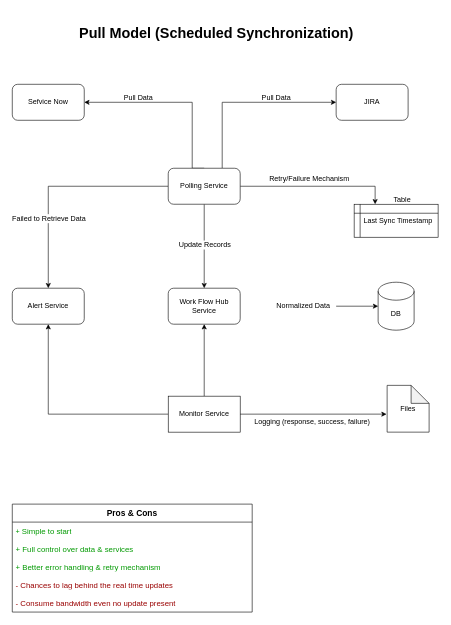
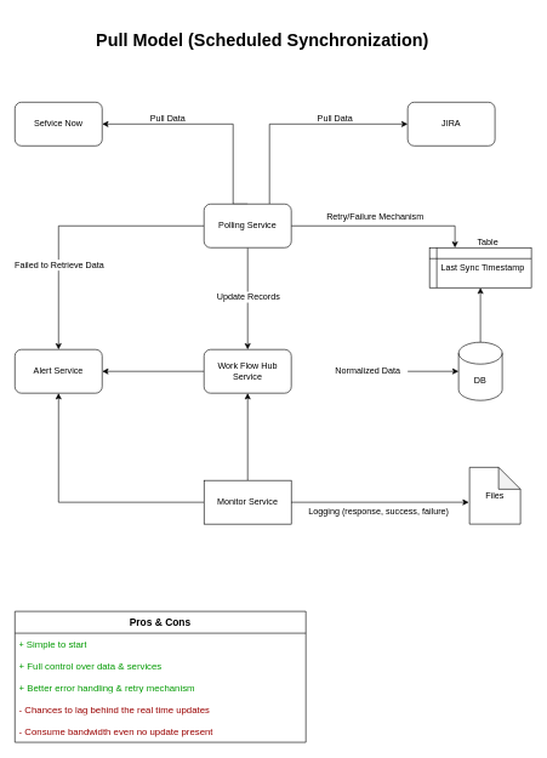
  <mxCell id="0" />
  <mxCell id="1" parent="0" />
  <mxCell id="2" style="edgeStyle=orthogonalEdgeStyle;rounded=0;orthogonalLoop=1;jettySize=auto;html=1;exitX=0.5;exitY=0;exitDx=0;exitDy=0;entryX=1;entryY=0.5;entryDx=0;entryDy=0;" parent="1" source="9" target="11" edge="1"><mxGeometry relative="1" as="geometry"><Array as="points"><mxPoint x="320" y="280" /><mxPoint x="320" y="170" /></Array></mxGeometry></mxCell>
  <mxCell id="3" style="edgeStyle=orthogonalEdgeStyle;rounded=0;orthogonalLoop=1;jettySize=auto;html=1;exitX=0.75;exitY=0;exitDx=0;exitDy=0;entryX=0;entryY=0.5;entryDx=0;entryDy=0;" parent="1" source="9" target="10" edge="1"><mxGeometry relative="1" as="geometry" /></mxCell>
  <mxCell id="4" style="edgeStyle=orthogonalEdgeStyle;rounded=0;orthogonalLoop=1;jettySize=auto;html=1;exitX=0.5;exitY=1;exitDx=0;exitDy=0;entryX=0.5;entryY=0;entryDx=0;entryDy=0;" parent="1" source="9" target="14" edge="1"><mxGeometry relative="1" as="geometry" /></mxCell>
  <mxCell id="5" value="&lt;font style=&quot;font-size: 12px;&quot;&gt;Update Records&lt;/font&gt;" style="edgeLabel;html=1;align=center;verticalAlign=middle;resizable=0;points=[];" parent="4" vertex="1" connectable="0"><mxGeometry x="-0.05" y="4" relative="1" as="geometry"><mxPoint x="-4" as="offset" /></mxGeometry></mxCell>
  <mxCell id="6" style="edgeStyle=orthogonalEdgeStyle;rounded=0;orthogonalLoop=1;jettySize=auto;html=1;exitX=1;exitY=0.5;exitDx=0;exitDy=0;entryX=0.25;entryY=0;entryDx=0;entryDy=0;" parent="1" source="9" target="18" edge="1"><mxGeometry relative="1" as="geometry" /></mxCell>
  <mxCell id="7" style="edgeStyle=orthogonalEdgeStyle;rounded=0;orthogonalLoop=1;jettySize=auto;html=1;exitX=0;exitY=0.5;exitDx=0;exitDy=0;entryX=0.5;entryY=0;entryDx=0;entryDy=0;" parent="1" source="9" target="22" edge="1"><mxGeometry relative="1" as="geometry" /></mxCell>
  <mxCell id="8" value="&lt;font style=&quot;font-size: 12px;&quot;&gt;Failed to Retrieve Data&lt;/font&gt;" style="edgeLabel;html=1;align=center;verticalAlign=middle;resizable=0;points=[];" parent="7" vertex="1" connectable="0"><mxGeometry x="0.091" y="1" relative="1" as="geometry"><mxPoint x="-1" y="51" as="offset" /></mxGeometry></mxCell>
  <mxCell id="9" value="Polling Service" style="rounded=1;whiteSpace=wrap;html=1;" parent="1" vertex="1"><mxGeometry x="280" y="280" width="120" height="60" as="geometry" /></mxCell>
  <mxCell id="10" value="JIRA" style="rounded=1;whiteSpace=wrap;html=1;" parent="1" vertex="1"><mxGeometry x="560" y="140" width="120" height="60" as="geometry" /></mxCell>
  <mxCell id="11" value="Sefvice Now" style="rounded=1;whiteSpace=wrap;html=1;" parent="1" vertex="1"><mxGeometry x="20" y="140" width="120" height="60" as="geometry" /></mxCell>
  <mxCell id="12" style="edgeStyle=orthogonalEdgeStyle;rounded=0;orthogonalLoop=1;jettySize=auto;html=1;exitX=1;exitY=0.5;exitDx=0;exitDy=0;" parent="1" source="28" target="17" edge="1"><mxGeometry relative="1" as="geometry" /></mxCell>
+ <mxCell id="13" style="edgeStyle=orthogonalEdgeStyle;rounded=0;orthogonalLoop=1;jettySize=auto;html=1;exitX=0;exitY=0.5;exitDx=0;exitDy=0;entryX=1;entryY=0.5;entryDx=0;entryDy=0;" parent="1" source="14" target="22" edge="1"><mxGeometry relative="1" as="geometry" /></mxCell>
  <mxCell id="14" value="Work Flow Hub&lt;br&gt;Service" style="rounded=1;whiteSpace=wrap;html=1;" parent="1" vertex="1"><mxGeometry x="280" y="480" width="120" height="60" as="geometry" /></mxCell>
  <mxCell id="15" value="Pull Data" style="text;html=1;align=center;verticalAlign=middle;resizable=0;points=[];autosize=1;strokeColor=none;fillColor=none;" parent="1" vertex="1"><mxGeometry x="195" y="148" width="70" height="30" as="geometry" /></mxCell>
  <mxCell id="16" value="Pull Data" style="text;html=1;align=center;verticalAlign=middle;resizable=0;points=[];autosize=1;strokeColor=none;fillColor=none;" parent="1" vertex="1"><mxGeometry x="425" y="148" width="70" height="30" as="geometry" /></mxCell>
  <mxCell id="17" value="DB" style="shape=cylinder3;whiteSpace=wrap;html=1;boundedLbl=1;backgroundOutline=1;size=15;" parent="1" vertex="1"><mxGeometry x="630" y="470" width="60" height="80" as="geometry" /></mxCell>
  <mxCell id="18" value="&amp;nbsp; Last Sync Timestamp" style="shape=internalStorage;whiteSpace=wrap;html=1;backgroundOutline=1;dx=10;dy=15;" parent="1" vertex="1"><mxGeometry x="590" y="340" width="140" height="55" as="geometry" /></mxCell>
+ <mxCell id="19" style="edgeStyle=orthogonalEdgeStyle;rounded=0;orthogonalLoop=1;jettySize=auto;html=1;exitX=0.5;exitY=0;exitDx=0;exitDy=0;exitPerimeter=0;entryX=0.5;entryY=1;entryDx=0;entryDy=0;" parent="1" source="17" target="18" edge="1"><mxGeometry relative="1" as="geometry"><mxPoint x="660" y="410" as="targetPoint" /></mxGeometry></mxCell>
  <mxCell id="20" value="Retry/Failure Mechanism" style="text;html=1;align=center;verticalAlign=middle;resizable=0;points=[];autosize=1;strokeColor=none;fillColor=none;" parent="1" vertex="1"><mxGeometry x="435" y="283" width="160" height="30" as="geometry" /></mxCell>
  <mxCell id="21" value="Table" style="text;html=1;align=center;verticalAlign=middle;resizable=0;points=[];autosize=1;strokeColor=none;fillColor=none;" parent="1" vertex="1"><mxGeometry x="645" y="318" width="50" height="30" as="geometry" /></mxCell>
  <mxCell id="22" value="Alert Service" style="rounded=1;whiteSpace=wrap;html=1;" parent="1" vertex="1"><mxGeometry x="20" y="480" width="120" height="60" as="geometry" /></mxCell>
  <mxCell id="23" style="edgeStyle=orthogonalEdgeStyle;rounded=0;orthogonalLoop=1;jettySize=auto;html=1;exitX=0.5;exitY=0;exitDx=0;exitDy=0;entryX=0.5;entryY=1;entryDx=0;entryDy=0;" parent="1" source="25" target="14" edge="1"><mxGeometry relative="1" as="geometry" /></mxCell>
  <mxCell id="24" style="edgeStyle=orthogonalEdgeStyle;rounded=0;orthogonalLoop=1;jettySize=auto;html=1;exitX=0;exitY=0.5;exitDx=0;exitDy=0;entryX=0.5;entryY=1;entryDx=0;entryDy=0;" parent="1" source="25" target="22" edge="1"><mxGeometry relative="1" as="geometry" /></mxCell>
  <mxCell id="25" value="Monitor Service" style="whiteSpace=wrap;html=1;rounded=0;" parent="1" vertex="1"><mxGeometry x="280" y="660" width="120" height="60" as="geometry" /></mxCell>
  <mxCell id="26" style="edgeStyle=orthogonalEdgeStyle;rounded=0;orthogonalLoop=1;jettySize=auto;html=1;exitX=1;exitY=0.5;exitDx=0;exitDy=0;entryX=-0.014;entryY=0.615;entryDx=0;entryDy=0;entryPerimeter=0;" parent="1" source="25" target="29" edge="1"><mxGeometry relative="1" as="geometry" /></mxCell>
  <mxCell id="27" value="Logging (response, success, failure)" style="text;html=1;align=center;verticalAlign=middle;resizable=0;points=[];autosize=1;strokeColor=none;fillColor=none;" parent="1" vertex="1"><mxGeometry x="410" y="688" width="220" height="30" as="geometry" /></mxCell>
  <mxCell id="28" value="Normalized D&lt;span style=&quot;background-color: transparent; color: light-dark(rgb(0, 0, 0), rgb(255, 255, 255));&quot;&gt;ata&lt;/span&gt;" style="text;html=1;align=center;verticalAlign=middle;resizable=0;points=[];autosize=1;strokeColor=none;fillColor=none;" parent="1" vertex="1"><mxGeometry x="450" y="495" width="110" height="30" as="geometry" /></mxCell>
  <mxCell id="29" value="Files" style="shape=note;whiteSpace=wrap;html=1;backgroundOutline=1;darkOpacity=0.05;" parent="1" vertex="1"><mxGeometry x="645" y="642" width="70" height="78" as="geometry" /></mxCell>
  <mxCell id="30" value="&lt;h1&gt;Pull Model (Scheduled Synchronization)&lt;/h1&gt;" style="text;html=1;align=center;verticalAlign=middle;resizable=0;points=[];autosize=1;strokeColor=none;fillColor=none;" parent="1" vertex="1"><mxGeometry x="120" y="20" width="480" height="70" as="geometry" /></mxCell>
  <mxCell id="31" value="&lt;h3&gt;Pros &amp;amp; Cons&lt;/h3&gt;" style="swimlane;fontStyle=0;childLayout=stackLayout;horizontal=1;startSize=30;horizontalStack=0;resizeParent=1;resizeParentMax=0;resizeLast=0;collapsible=1;marginBottom=0;whiteSpace=wrap;html=1;" parent="1" vertex="1"><mxGeometry x="20" y="840" width="400" height="180" as="geometry"><mxRectangle x="70" y="850" width="130" height="30" as="alternateBounds" /></mxGeometry></mxCell>
  <mxCell id="32" value="&lt;font style=&quot;color: rgb(0, 153, 0);&quot;&gt;+ &lt;font style=&quot;font-size: 13px;&quot;&gt;Simple to start&lt;/font&gt;&lt;/font&gt;" style="text;strokeColor=none;fillColor=none;align=left;verticalAlign=middle;spacingLeft=4;spacingRight=4;overflow=hidden;points=[[0,0.5],[1,0.5]];portConstraint=eastwest;rotatable=0;whiteSpace=wrap;html=1;" parent="31" vertex="1"><mxGeometry y="30" width="400" height="30" as="geometry" /></mxCell>
  <mxCell id="33" value="&lt;font style=&quot;font-size: 13px; color: rgb(0, 153, 0);&quot;&gt;+ Full control over data &amp;amp; services&lt;/font&gt;" style="text;strokeColor=none;fillColor=none;align=left;verticalAlign=middle;spacingLeft=4;spacingRight=4;overflow=hidden;points=[[0,0.5],[1,0.5]];portConstraint=eastwest;rotatable=0;whiteSpace=wrap;html=1;" parent="31" vertex="1"><mxGeometry y="60" width="400" height="30" as="geometry" /></mxCell>
  <mxCell id="34" value="&lt;font style=&quot;font-size: 13px; color: rgb(0, 153, 0);&quot;&gt;+ Better error handling &amp;amp; retry mechanism&amp;nbsp;&lt;/font&gt;" style="text;strokeColor=none;fillColor=none;align=left;verticalAlign=middle;spacingLeft=4;spacingRight=4;overflow=hidden;points=[[0,0.5],[1,0.5]];portConstraint=eastwest;rotatable=0;whiteSpace=wrap;html=1;" parent="31" vertex="1"><mxGeometry y="90" width="400" height="30" as="geometry" /></mxCell>
  <mxCell id="35" value="&lt;font style=&quot;font-size: 13px; color: rgb(153, 0, 0);&quot;&gt;- Chances to lag behind the real time updates&lt;/font&gt;" style="text;strokeColor=none;fillColor=none;align=left;verticalAlign=middle;spacingLeft=4;spacingRight=4;overflow=hidden;points=[[0,0.5],[1,0.5]];portConstraint=eastwest;rotatable=0;whiteSpace=wrap;html=1;" parent="31" vertex="1"><mxGeometry y="120" width="400" height="30" as="geometry" /></mxCell>
  <mxCell id="36" value="&lt;font style=&quot;font-size: 13px; color: rgb(153, 0, 0);&quot;&gt;- Consume bandwidth even no update present&lt;/font&gt;" style="text;strokeColor=none;fillColor=none;align=left;verticalAlign=middle;spacingLeft=4;spacingRight=4;overflow=hidden;points=[[0,0.5],[1,0.5]];portConstraint=eastwest;rotatable=0;whiteSpace=wrap;html=1;" parent="31" vertex="1"><mxGeometry y="150" width="400" height="30" as="geometry" /></mxCell>
